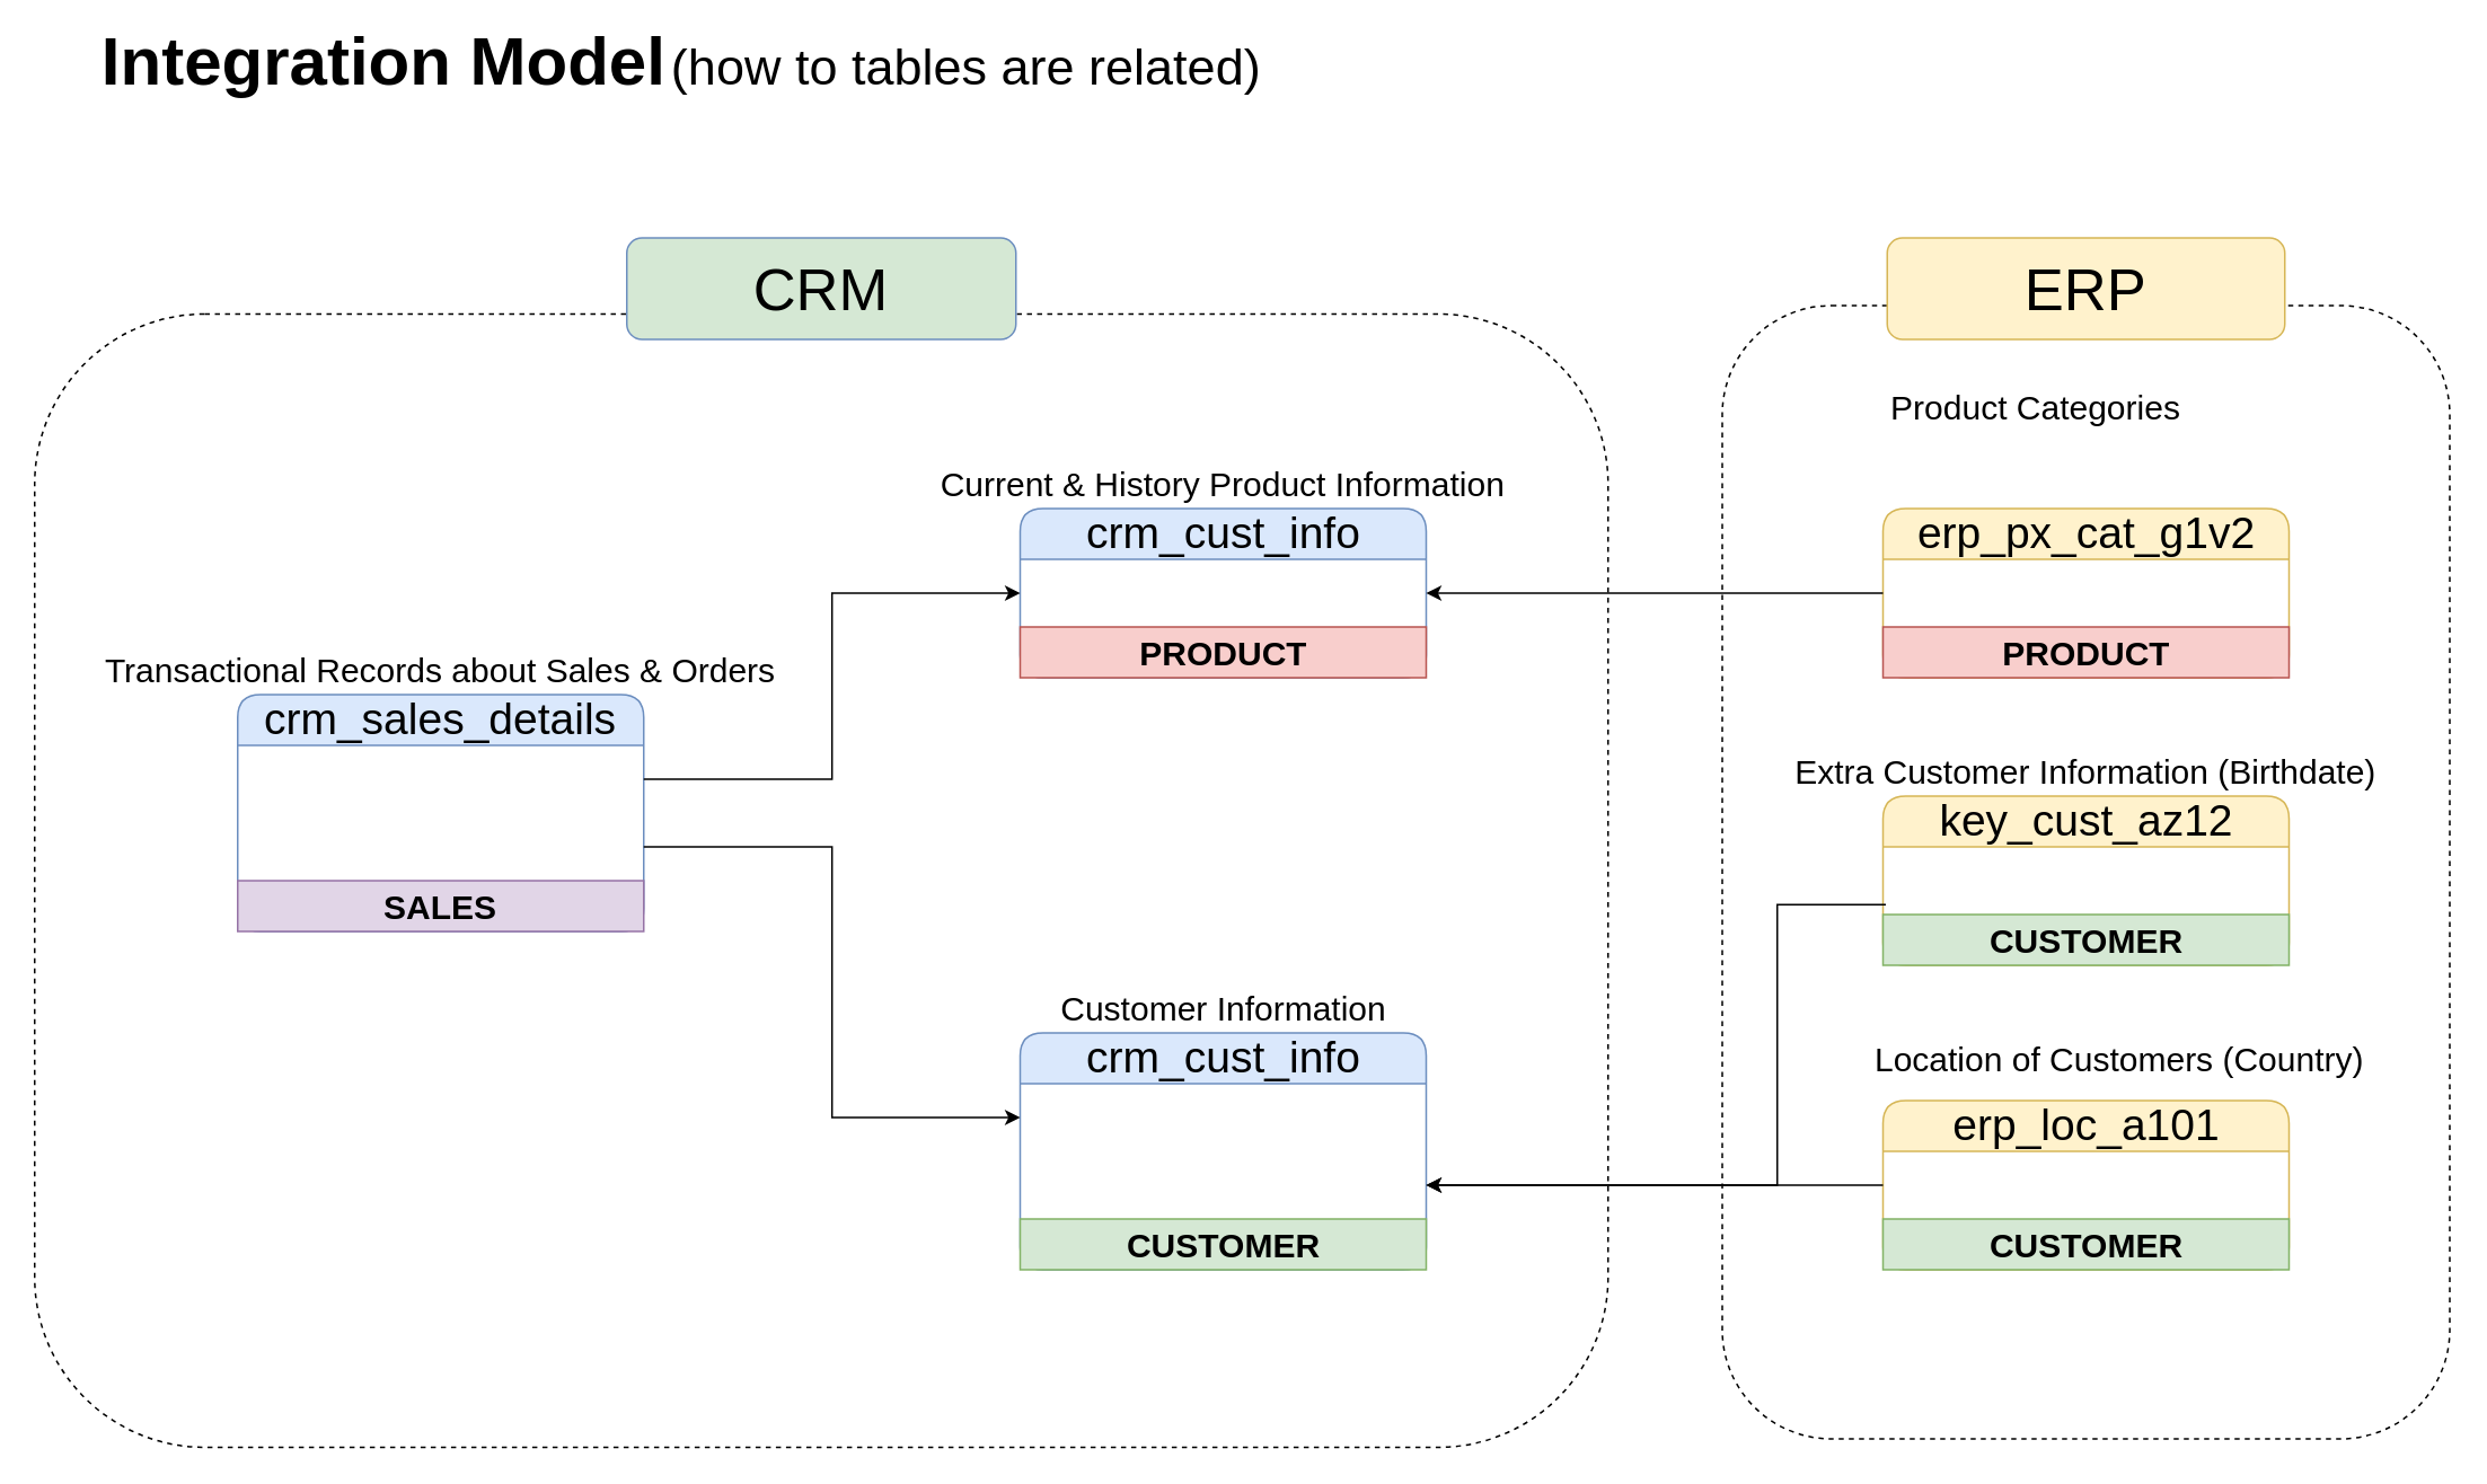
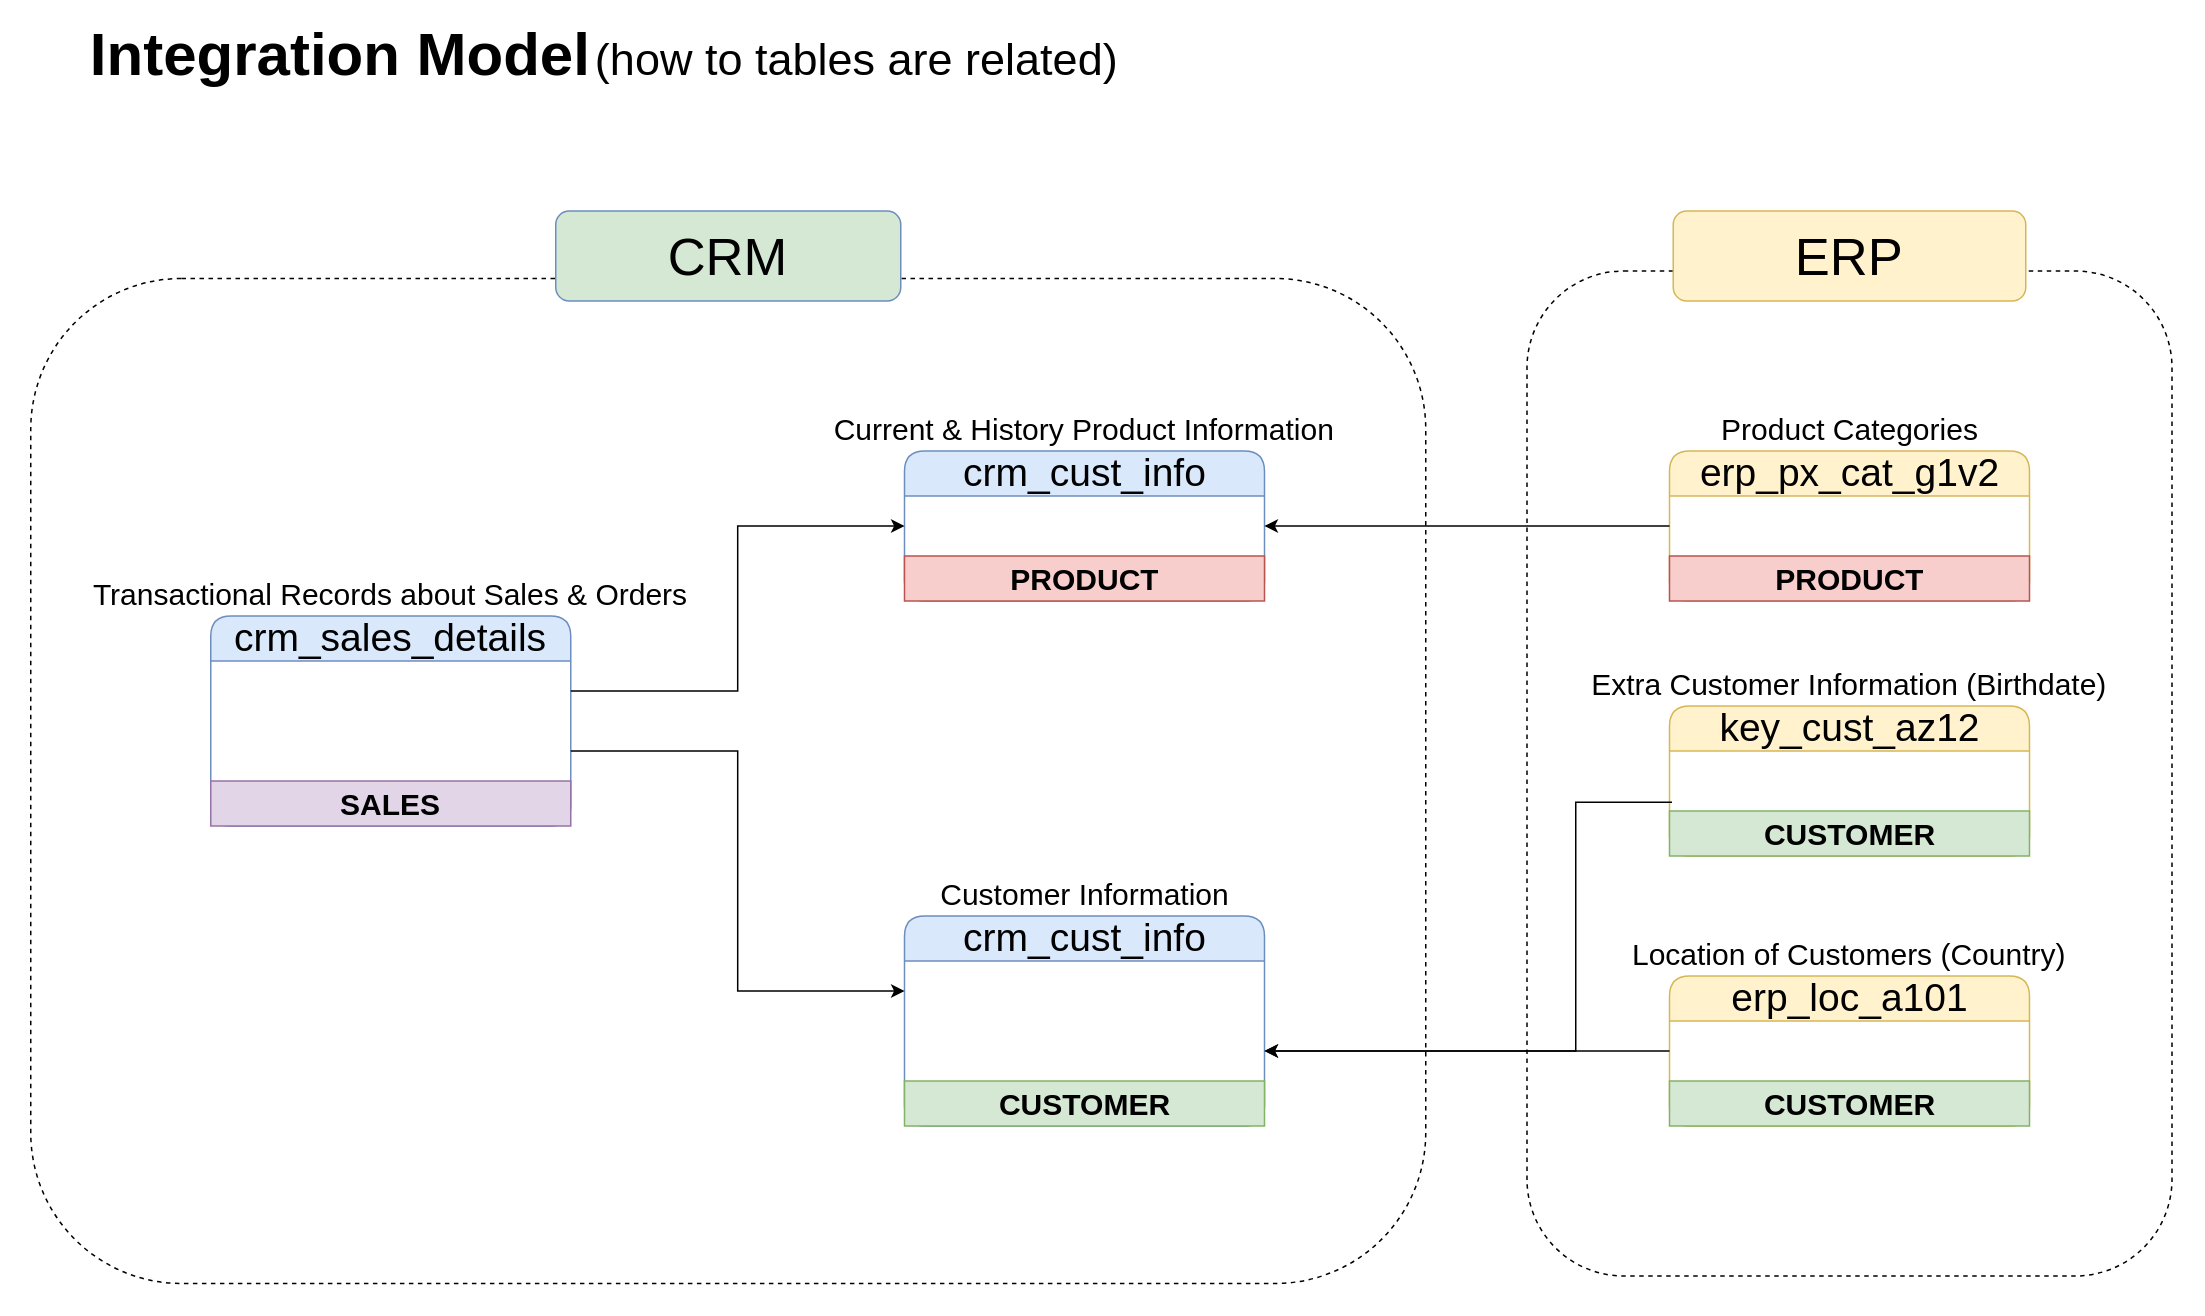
  <mxCell id="0" />
  <mxCell id="1" parent="0" />
  <mxCell id="2" value="&lt;font style=&quot;&quot;&gt;&lt;b style=&quot;font-size: 40px;&quot;&gt;&lt;font style=&quot;&quot;&gt;Integration Model&lt;/font&gt;&lt;/b&gt; &lt;font style=&quot;font-size: 30px;&quot;&gt;(how to tables are related)&lt;/font&gt;&lt;/font&gt;" style="text;html=1;align=center;verticalAlign=middle;whiteSpace=wrap;rounded=0;" parent="1" vertex="1"><mxGeometry x="45" y="20" width="715" height="30" as="geometry" /></mxCell>
  <mxCell id="3" value="&lt;font style=&quot;color: rgb(0, 0, 0);&quot;&gt;crm_cust_info&lt;/font&gt;" style="swimlane;fontStyle=0;childLayout=stackLayout;horizontal=1;startSize=30;horizontalStack=0;resizeParent=1;resizeParentMax=0;resizeLast=0;collapsible=1;marginBottom=0;whiteSpace=wrap;html=1;rounded=1;fillColor=#dae8fc;strokeColor=#6c8ebf;fontSize=26;fontColor=#FFFFFF;" parent="1" vertex="1"><mxGeometry x="602.5" y="610" width="240" height="140" as="geometry"><mxRectangle x="140" y="350" width="200" height="40" as="alternateBounds" /></mxGeometry></mxCell>
  <mxCell id="4" value="cst_id" style="text;strokeColor=none;fillColor=none;align=left;verticalAlign=middle;spacingLeft=4;spacingRight=4;overflow=hidden;points=[[0,0.5],[1,0.5]];portConstraint=eastwest;rotatable=0;whiteSpace=wrap;html=1;fontSize=26;fontColor=#FFFFFF;" parent="3" vertex="1"><mxGeometry y="30" width="240" height="40" as="geometry" /></mxCell>
  <mxCell id="5" value="cst_key" style="text;strokeColor=none;fillColor=none;align=left;verticalAlign=middle;spacingLeft=4;spacingRight=4;overflow=hidden;points=[[0,0.5],[1,0.5]];portConstraint=eastwest;rotatable=0;whiteSpace=wrap;html=1;fontSize=26;fontColor=#FFFFFF;" parent="3" vertex="1"><mxGeometry y="70" width="240" height="40" as="geometry" /></mxCell>
  <mxCell id="6" value="CUSTOMER" style="text;html=1;strokeColor=#82b366;fillColor=#d5e8d4;align=center;verticalAlign=middle;whiteSpace=wrap;overflow=hidden;fontSize=20;fontStyle=1;fontColor=#000000;" vertex="1" parent="3"><mxGeometry y="110" width="240" height="30" as="geometry" /></mxCell>
  <mxCell id="7" value="&lt;font style=&quot;font-size: 20px;&quot;&gt;Customer Information&lt;/font&gt;" style="text;html=1;align=center;verticalAlign=middle;whiteSpace=wrap;rounded=0;" parent="1" vertex="1"><mxGeometry x="617.5" y="580" width="210" height="30" as="geometry" /></mxCell>
  <mxCell id="8" value="&lt;font style=&quot;color: rgb(0, 0, 0);&quot;&gt;crm_cust_info&lt;/font&gt;" style="swimlane;fontStyle=0;childLayout=stackLayout;horizontal=1;startSize=30;horizontalStack=0;resizeParent=1;resizeParentMax=0;resizeLast=0;collapsible=1;marginBottom=0;whiteSpace=wrap;html=1;rounded=1;fillColor=#dae8fc;strokeColor=#6c8ebf;fontSize=26;fontColor=#FFFFFF;" parent="1" vertex="1"><mxGeometry x="602.5" y="300" width="240" height="100" as="geometry"><mxRectangle x="140" y="350" width="200" height="40" as="alternateBounds" /></mxGeometry></mxCell>
  <mxCell id="9" value="prd_key" style="text;strokeColor=none;fillColor=none;align=left;verticalAlign=middle;spacingLeft=4;spacingRight=4;overflow=hidden;points=[[0,0.5],[1,0.5]];portConstraint=eastwest;rotatable=0;whiteSpace=wrap;html=1;fontSize=26;fontColor=#FFFFFF;" parent="8" vertex="1"><mxGeometry y="30" width="240" height="40" as="geometry" /></mxCell>
  <mxCell id="10" value="PRODUCT" style="text;html=1;strokeColor=#b85450;fillColor=#f8cecc;align=center;verticalAlign=middle;whiteSpace=wrap;overflow=hidden;fontSize=20;fontStyle=1;fontColor=#000000;" vertex="1" parent="8"><mxGeometry y="70" width="240" height="30" as="geometry" /></mxCell>
  <mxCell id="11" value="&lt;font style=&quot;font-size: 20px;&quot;&gt;Current &amp;amp; History Product Information&lt;/font&gt;" style="text;html=1;align=center;verticalAlign=middle;whiteSpace=wrap;rounded=0;" parent="1" vertex="1"><mxGeometry x="540" y="270" width="365" height="30" as="geometry" /></mxCell>
  <mxCell id="12" value="&lt;font style=&quot;color: rgb(0, 0, 0);&quot;&gt;crm_sales_details&lt;/font&gt;" style="swimlane;fontStyle=0;childLayout=stackLayout;horizontal=1;startSize=30;horizontalStack=0;resizeParent=1;resizeParentMax=0;resizeLast=0;collapsible=1;marginBottom=0;whiteSpace=wrap;html=1;rounded=1;fillColor=#dae8fc;strokeColor=#6c8ebf;fontSize=26;fontColor=#FFFFFF;" parent="1" vertex="1"><mxGeometry x="140" y="410" width="240" height="140" as="geometry"><mxRectangle x="140" y="350" width="200" height="40" as="alternateBounds" /></mxGeometry></mxCell>
  <mxCell id="13" value="prd_key" style="text;strokeColor=none;fillColor=none;align=left;verticalAlign=middle;spacingLeft=4;spacingRight=4;overflow=hidden;points=[[0,0.5],[1,0.5]];portConstraint=eastwest;rotatable=0;whiteSpace=wrap;html=1;fontSize=26;fontColor=#FFFFFF;" parent="12" vertex="1"><mxGeometry y="30" width="240" height="40" as="geometry" /></mxCell>
  <mxCell id="14" value="cst_id" style="text;strokeColor=none;fillColor=none;align=left;verticalAlign=middle;spacingLeft=4;spacingRight=4;overflow=hidden;points=[[0,0.5],[1,0.5]];portConstraint=eastwest;rotatable=0;whiteSpace=wrap;html=1;fontSize=26;fontColor=#FFFFFF;" parent="12" vertex="1"><mxGeometry y="70" width="240" height="40" as="geometry" /></mxCell>
  <mxCell id="15" value="SALES" style="text;html=1;strokeColor=#9673a6;fillColor=#e1d5e7;align=center;verticalAlign=middle;whiteSpace=wrap;overflow=hidden;fontSize=20;fontStyle=1;fontColor=#000000;" vertex="1" parent="12"><mxGeometry y="110" width="240" height="30" as="geometry" /></mxCell>
  <mxCell id="16" value="&lt;font style=&quot;font-size: 20px;&quot;&gt;Transactional Records about Sales &amp;amp; Orders&lt;/font&gt;" style="text;html=1;align=center;verticalAlign=middle;whiteSpace=wrap;rounded=0;" parent="1" vertex="1"><mxGeometry x="50" y="380" width="420" height="30" as="geometry" /></mxCell>
  <mxCell id="17" style="edgeStyle=orthogonalEdgeStyle;rounded=0;orthogonalLoop=1;jettySize=auto;html=1;" parent="1" source="14" target="4" edge="1"><mxGeometry relative="1" as="geometry" /></mxCell>
  <mxCell id="18" style="edgeStyle=orthogonalEdgeStyle;rounded=0;orthogonalLoop=1;jettySize=auto;html=1;entryX=0;entryY=0.5;entryDx=0;entryDy=0;" parent="1" source="13" target="9" edge="1"><mxGeometry relative="1" as="geometry" /></mxCell>
  <mxCell id="19" value="&lt;font style=&quot;color: rgb(0, 0, 0);&quot;&gt;key_cust_az12&lt;/font&gt;" style="swimlane;fontStyle=0;childLayout=stackLayout;horizontal=1;startSize=30;horizontalStack=0;resizeParent=1;resizeParentMax=0;resizeLast=0;collapsible=1;marginBottom=0;whiteSpace=wrap;html=1;rounded=1;fillColor=#fff2cc;strokeColor=#d6b656;fontSize=26;" parent="1" vertex="1"><mxGeometry x="1112.5" y="470" width="240" height="100" as="geometry"><mxRectangle x="140" y="350" width="200" height="40" as="alternateBounds" /></mxGeometry></mxCell>
  <mxCell id="20" value="cid" style="text;strokeColor=none;fillColor=none;align=left;verticalAlign=middle;spacingLeft=4;spacingRight=4;overflow=hidden;points=[[0,0.5],[1,0.5]];portConstraint=eastwest;rotatable=0;whiteSpace=wrap;html=1;fontSize=26;fontColor=#FFFFFF;" parent="19" vertex="1"><mxGeometry y="30" width="240" height="40" as="geometry" /></mxCell>
  <mxCell id="21" value="CUSTOMER" style="text;html=1;strokeColor=#82b366;fillColor=#d5e8d4;align=center;verticalAlign=middle;whiteSpace=wrap;overflow=hidden;fontSize=20;fontStyle=1;fontColor=#000000;" vertex="1" parent="19"><mxGeometry y="70" width="240" height="30" as="geometry" /></mxCell>
  <mxCell id="22" value="&lt;font style=&quot;font-size: 20px;&quot;&gt;Extra Customer Information (Birthdate)&lt;/font&gt;" style="text;html=1;align=center;verticalAlign=middle;whiteSpace=wrap;rounded=0;" parent="1" vertex="1"><mxGeometry x="1050" y="440" width="365" height="30" as="geometry" /></mxCell>
  <mxCell id="23" value="&lt;font style=&quot;color: rgb(0, 0, 0);&quot;&gt;erp_loc_a101&lt;/font&gt;" style="swimlane;fontStyle=0;childLayout=stackLayout;horizontal=1;startSize=30;horizontalStack=0;resizeParent=1;resizeParentMax=0;resizeLast=0;collapsible=1;marginBottom=0;whiteSpace=wrap;html=1;rounded=1;fillColor=#fff2cc;strokeColor=#d6b656;fontSize=26;" parent="1" vertex="1"><mxGeometry x="1112.5" y="650" width="240" height="100" as="geometry"><mxRectangle x="140" y="350" width="200" height="40" as="alternateBounds" /></mxGeometry></mxCell>
  <mxCell id="24" value="cid" style="text;strokeColor=none;fillColor=none;align=left;verticalAlign=middle;spacingLeft=4;spacingRight=4;overflow=hidden;points=[[0,0.5],[1,0.5]];portConstraint=eastwest;rotatable=0;whiteSpace=wrap;html=1;fontSize=26;fontColor=#FFFFFF;" parent="23" vertex="1"><mxGeometry y="30" width="240" height="40" as="geometry" /></mxCell>
  <mxCell id="25" value="CUSTOMER" style="text;html=1;strokeColor=#82b366;fillColor=#d5e8d4;align=center;verticalAlign=middle;whiteSpace=wrap;overflow=hidden;fontSize=20;fontStyle=1;fontColor=#000000;" vertex="1" parent="23"><mxGeometry y="70" width="240" height="30" as="geometry" /></mxCell>
- <mxCell id="26" value="&lt;font style=&quot;font-size: 20px;&quot;&gt;Location of Customers (Country)&lt;/font&gt;" style="text;html=1;align=center;verticalAlign=middle;whiteSpace=wrap;rounded=0;" parent="1" vertex="1"><mxGeometry x="1101.25" y="610" width="302.5" height="30" as="geometry" /></mxCell>
+ <mxCell id="26" value="&lt;font style=&quot;font-size: 20px;&quot;&gt;Location of Customers (Country)&lt;/font&gt;" style="text;html=1;align=center;verticalAlign=middle;whiteSpace=wrap;rounded=0;" parent="1" vertex="1"><mxGeometry x="1081.25" y="620" width="302.5" height="30" as="geometry" /></mxCell>
  <mxCell id="27" value="&lt;font style=&quot;color: rgb(0, 0, 0);&quot;&gt;erp_px_cat_g1v2&lt;/font&gt;" style="swimlane;fontStyle=0;childLayout=stackLayout;horizontal=1;startSize=30;horizontalStack=0;resizeParent=1;resizeParentMax=0;resizeLast=0;collapsible=1;marginBottom=0;whiteSpace=wrap;html=1;rounded=1;fillColor=#fff2cc;strokeColor=#d6b656;fontSize=26;" parent="1" vertex="1"><mxGeometry x="1112.5" y="300" width="240" height="100" as="geometry"><mxRectangle x="140" y="350" width="200" height="40" as="alternateBounds" /></mxGeometry></mxCell>
  <mxCell id="28" value="id" style="text;strokeColor=none;fillColor=none;align=left;verticalAlign=middle;spacingLeft=4;spacingRight=4;overflow=hidden;points=[[0,0.5],[1,0.5]];portConstraint=eastwest;rotatable=0;whiteSpace=wrap;html=1;fontSize=26;fontColor=#FFFFFF;" parent="27" vertex="1"><mxGeometry y="30" width="240" height="40" as="geometry" /></mxCell>
  <mxCell id="29" value="PRODUCT" style="text;html=1;strokeColor=#b85450;fillColor=#f8cecc;align=center;verticalAlign=middle;whiteSpace=wrap;overflow=hidden;fontSize=20;fontStyle=1;fontColor=#000000;" vertex="1" parent="27"><mxGeometry y="70" width="240" height="30" as="geometry" /></mxCell>
- <mxCell id="30" value="&lt;font style=&quot;font-size: 20px;&quot;&gt;Product Categories&lt;/font&gt;" style="text;html=1;align=center;verticalAlign=middle;whiteSpace=wrap;rounded=0;" parent="1" vertex="1"><mxGeometry x="1102.5" y="225" width="200" height="30" as="geometry" /></mxCell>
+ <mxCell id="30" value="&lt;font style=&quot;font-size: 20px;&quot;&gt;Product Categories&lt;/font&gt;" style="text;html=1;align=center;verticalAlign=middle;whiteSpace=wrap;rounded=0;" parent="1" vertex="1"><mxGeometry x="1132.5" y="270" width="200" height="30" as="geometry" /></mxCell>
  <mxCell id="31" style="edgeStyle=orthogonalEdgeStyle;rounded=0;orthogonalLoop=1;jettySize=auto;html=1;exitX=0;exitY=0.5;exitDx=0;exitDy=0;entryX=1;entryY=0.5;entryDx=0;entryDy=0;" parent="1" source="28" target="9" edge="1"><mxGeometry relative="1" as="geometry" /></mxCell>
  <mxCell id="32" value="" style="rounded=1;whiteSpace=wrap;html=1;fillColor=none;dashed=1;" parent="1" vertex="1"><mxGeometry x="20" y="185" width="930" height="670" as="geometry" /></mxCell>
  <mxCell id="33" value="&lt;font style=&quot;font-size: 35px; color: rgb(0, 0, 0);&quot;&gt;CRM&lt;/font&gt;" style="rounded=1;whiteSpace=wrap;html=1;fillColor=#d5e8d4;strokeColor=#6c8ebf;" parent="1" vertex="1"><mxGeometry x="370" y="140" width="230" height="60" as="geometry" /></mxCell>
  <mxCell id="34" value="" style="rounded=1;whiteSpace=wrap;html=1;fillColor=none;dashed=1;" parent="1" vertex="1"><mxGeometry x="1017.5" y="180" width="430" height="670" as="geometry" /></mxCell>
  <mxCell id="35" value="&lt;font color=&quot;#000000&quot;&gt;&lt;span style=&quot;font-size: 35px;&quot;&gt;ERP&lt;/span&gt;&lt;/font&gt;" style="rounded=1;whiteSpace=wrap;html=1;fillColor=#fff2cc;strokeColor=#d6b656;" parent="1" vertex="1"><mxGeometry x="1115" y="140" width="235" height="60" as="geometry" /></mxCell>
  <mxCell id="36" style="edgeStyle=orthogonalEdgeStyle;rounded=0;orthogonalLoop=1;jettySize=auto;html=1;entryX=1;entryY=0.5;entryDx=0;entryDy=0;exitX=0.007;exitY=0.853;exitDx=0;exitDy=0;exitPerimeter=0;" parent="1" source="20" target="5" edge="1"><mxGeometry relative="1" as="geometry"><Array as="points"><mxPoint x="1050" y="534" /></Array></mxGeometry></mxCell>
  <mxCell id="37" style="edgeStyle=orthogonalEdgeStyle;rounded=0;orthogonalLoop=1;jettySize=auto;html=1;entryX=1;entryY=0.5;entryDx=0;entryDy=0;" parent="1" source="24" target="5" edge="1"><mxGeometry relative="1" as="geometry" /></mxCell>
